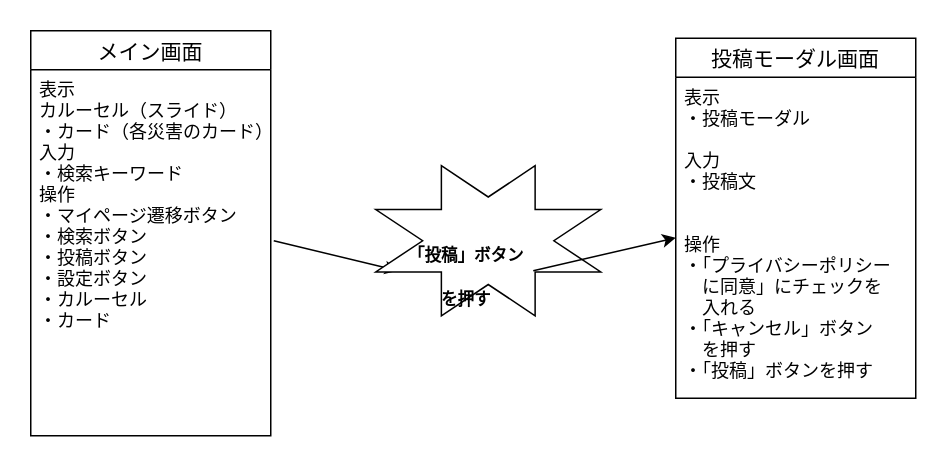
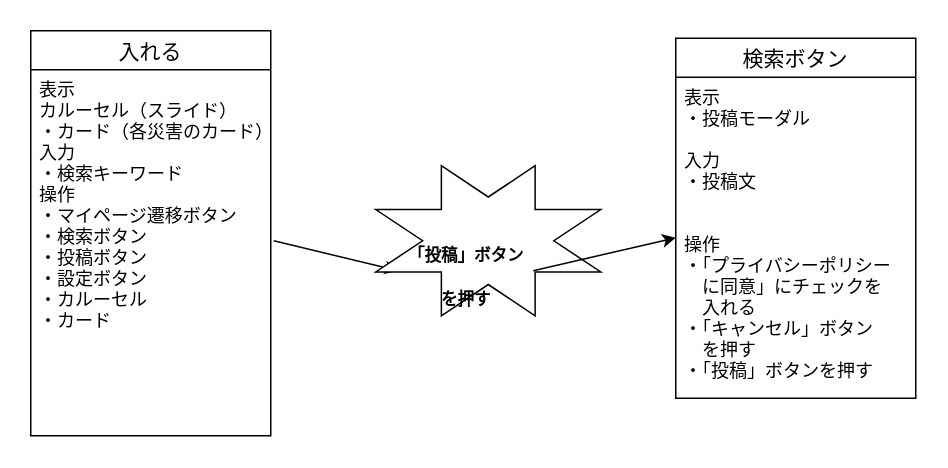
  <mxCell id="0" />
  <mxCell id="1" parent="0" />
  <mxCell id="2" value="" style="endArrow=classic;html=1;entryX=0;entryY=0.5;entryDx=0;entryDy=0;" parent="1" edge="1" target="5"><mxGeometry width="50" height="50" relative="1" as="geometry"><mxPoint x="182" y="160" as="sourcePoint" /><mxPoint x="230" y="160" as="targetPoint" /></mxGeometry></mxCell>
  <mxCell id="3" value="" style="group" parent="1" vertex="1" connectable="0"><mxGeometry x="220" y="110" width="160" height="110" as="geometry" /></mxCell>
  <mxCell id="4" value="" style="verticalLabelPosition=bottom;verticalAlign=top;html=1;shape=mxgraph.basic.8_point_star;strokeColor=#000000;strokeWidth=1;" parent="3" vertex="1"><mxGeometry x="30" width="150" height="100" as="geometry" /></mxCell>
  <mxCell id="5" value="&lt;font style=&quot;font-size: 11px&quot;&gt;「投稿」ボタン&lt;br&gt;を押す&lt;/font&gt;" style="text;strokeColor=none;fillColor=none;html=1;fontSize=24;fontStyle=1;verticalAlign=middle;align=center;" parent="3" vertex="1"><mxGeometry x="45" y="52.5" width="90" height="35" as="geometry" /></mxCell>
- <mxCell id="6" value="投稿モーダル画面" style="swimlane;fontStyle=0;childLayout=stackLayout;horizontal=1;startSize=26;horizontalStack=0;resizeParent=1;resizeParentMax=0;resizeLast=0;collapsible=1;marginBottom=0;align=center;fontSize=14;" vertex="1" parent="1"><mxGeometry x="450" y="25" width="160" height="240" as="geometry" /></mxCell>
+ <mxCell id="6" value="検索ボタン" style="swimlane;fontStyle=0;childLayout=stackLayout;horizontal=1;startSize=26;horizontalStack=0;resizeParent=1;resizeParentMax=0;resizeLast=0;collapsible=1;marginBottom=0;align=center;fontSize=14;" vertex="1" parent="1"><mxGeometry x="450" y="25" width="160" height="240" as="geometry" /></mxCell>
  <mxCell id="7" value="表示&#10;・投稿モーダル&#10;&#10;入力&#10;・投稿文&#10;&#10;&#10;操作&#10;・「プライバシーポリシー&#10;　に同意」にチェックを&#10;　入れる&#10;・「キャンセル」ボタン&#10;　を押す&#10;・「投稿」ボタンを押す&#10;&#10;" style="text;strokeColor=none;fillColor=none;spacingLeft=4;spacingRight=4;overflow=hidden;rotatable=0;points=[[0,0.5],[1,0.5]];portConstraint=eastwest;fontSize=12;" vertex="1" parent="6"><mxGeometry y="26" width="160" height="214" as="geometry" /></mxCell>
  <mxCell id="8" value="" style="endArrow=classic;html=1;entryX=0;entryY=0.5;entryDx=0;entryDy=0;exitX=1;exitY=0.5;exitDx=0;exitDy=0;" edge="1" parent="1" source="5" target="7"><mxGeometry width="50" height="50" relative="1" as="geometry"><mxPoint x="280" y="180" as="sourcePoint" /><mxPoint x="330" y="130" as="targetPoint" /></mxGeometry></mxCell>
- <mxCell id="9" value="メイン画面" style="swimlane;fontStyle=0;childLayout=stackLayout;horizontal=1;startSize=26;horizontalStack=0;resizeParent=1;resizeParentMax=0;resizeLast=0;collapsible=1;marginBottom=0;align=center;fontSize=14;" vertex="1" parent="1"><mxGeometry x="20" y="20" width="160" height="270" as="geometry" /></mxCell>
+ <mxCell id="9" value="入れる" style="swimlane;fontStyle=0;childLayout=stackLayout;horizontal=1;startSize=26;horizontalStack=0;resizeParent=1;resizeParentMax=0;resizeLast=0;collapsible=1;marginBottom=0;align=center;fontSize=14;" vertex="1" parent="1"><mxGeometry x="20" y="20" width="160" height="270" as="geometry" /></mxCell>
  <mxCell id="10" value="表示&#10;カルーセル（スライド）&#10;・カード（各災害のカード）&#10;入力&#10;・検索キーワード&#10;操作&#10;・マイページ遷移ボタン&#10;・検索ボタン&#10;・投稿ボタン&#10;・設定ボタン&#10;・カルーセル&#10;・カード" style="text;strokeColor=none;fillColor=none;spacingLeft=4;spacingRight=4;overflow=hidden;rotatable=0;points=[[0,0.5],[1,0.5]];portConstraint=eastwest;fontSize=12;" vertex="1" parent="9"><mxGeometry y="26" width="160" height="244" as="geometry" /></mxCell>
